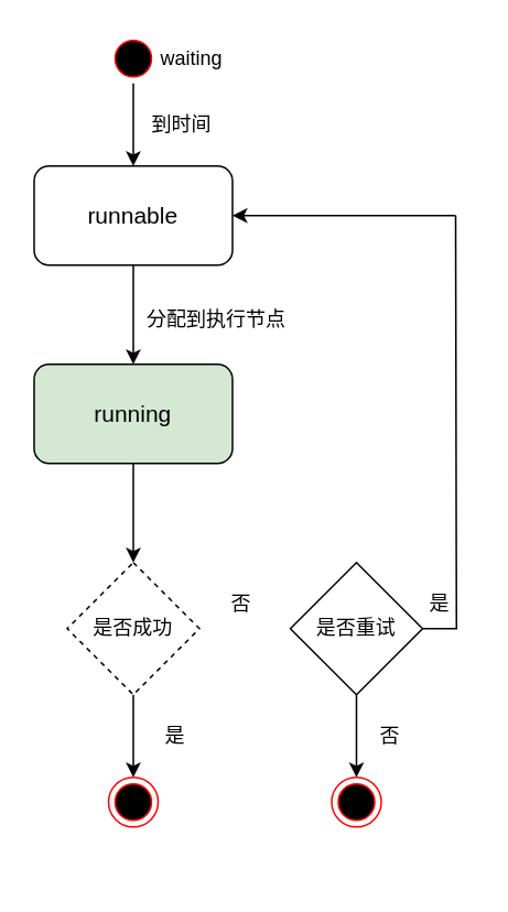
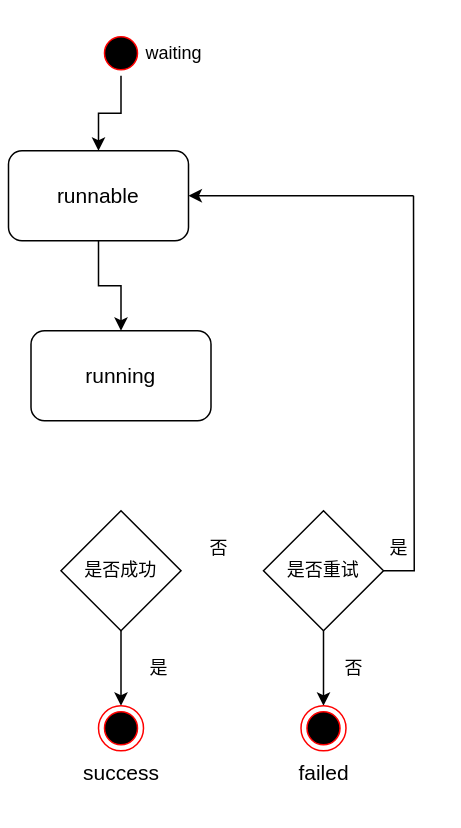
  <mxCell id="0" />
  <mxCell id="1" parent="0" />
  <mxCell id="2" style="edgeStyle=orthogonalEdgeStyle;rounded=0;orthogonalLoop=1;jettySize=auto;html=1;entryX=0.5;entryY=0;entryDx=0;entryDy=0;" parent="1" source="3" target="6" edge="1"><mxGeometry relative="1" as="geometry" /></mxCell>
  <mxCell id="3" value="" style="ellipse;html=1;shape=startState;fillColor=#000000;strokeColor=#ff0000;" parent="1" vertex="1"><mxGeometry x="65" y="20" width="30" height="30" as="geometry" /></mxCell>
  <mxCell id="4" style="edgeStyle=orthogonalEdgeStyle;rounded=0;orthogonalLoop=1;jettySize=auto;html=1;entryX=0.5;entryY=0;entryDx=0;entryDy=0;" parent="1" source="6" target="8" edge="1"><mxGeometry relative="1" as="geometry" /></mxCell>
  <mxCell id="5" style="edgeStyle=orthogonalEdgeStyle;rounded=0;orthogonalLoop=1;jettySize=auto;html=1;endArrow=none;endFill=0;startArrow=classic;startFill=1;" parent="1" source="6" edge="1"><mxGeometry relative="1" as="geometry"><mxPoint x="275" y="130" as="targetPoint" /></mxGeometry></mxCell>
- <mxCell id="6" value="&lt;font style=&quot;font-size: 14px;&quot;&gt;runnable&lt;/font&gt;" style="rounded=1;whiteSpace=wrap;html=1;" parent="1" vertex="1"><mxGeometry x="20" y="100" width="120" height="60" as="geometry" /></mxCell>
- <mxCell id="7" style="edgeStyle=orthogonalEdgeStyle;rounded=0;orthogonalLoop=1;jettySize=auto;html=1;entryX=0.5;entryY=0;entryDx=0;entryDy=0;" parent="1" source="8" target="13" edge="1"><mxGeometry relative="1" as="geometry" /></mxCell>
- <mxCell id="8" value="&lt;font style=&quot;font-size: 14px;&quot;&gt;running&lt;/font&gt;" style="rounded=1;whiteSpace=wrap;html=1;fillColor=#d5e8d4;" parent="1" vertex="1"><mxGeometry x="20" y="220" width="120" height="60" as="geometry" /></mxCell>
+ <mxCell id="6" value="&lt;font style=&quot;font-size: 14px;&quot;&gt;runnable&lt;/font&gt;" style="rounded=1;whiteSpace=wrap;html=1;" parent="1" vertex="1"><mxGeometry x="5" y="100" width="120" height="60" as="geometry" /></mxCell>
+ <mxCell id="8" value="&lt;font style=&quot;font-size: 14px;&quot;&gt;running&lt;/font&gt;" style="rounded=1;whiteSpace=wrap;html=1;" parent="1" vertex="1"><mxGeometry x="20" y="220" width="120" height="60" as="geometry" /></mxCell>
  <mxCell id="9" value="waiting" style="text;html=1;align=center;verticalAlign=middle;resizable=0;points=[];autosize=1;strokeColor=none;fillColor=none;" parent="1" vertex="1"><mxGeometry x="85" y="20" width="60" height="30" as="geometry" /></mxCell>
- <mxCell id="10" value="到时间" style="text;html=1;align=center;verticalAlign=middle;resizable=0;points=[];autosize=1;strokeColor=none;fillColor=none;" parent="1" vertex="1"><mxGeometry x="79" y="60" width="60" height="30" as="geometry" /></mxCell>
- <mxCell id="11" value="分配到执行节点" style="text;html=1;align=center;verticalAlign=middle;resizable=0;points=[];autosize=1;strokeColor=none;fillColor=none;" parent="1" vertex="1"><mxGeometry x="75" y="178" width="110" height="30" as="geometry" /></mxCell>
  <mxCell id="12" style="edgeStyle=orthogonalEdgeStyle;rounded=0;orthogonalLoop=1;jettySize=auto;html=1;entryX=0.5;entryY=0;entryDx=0;entryDy=0;" parent="1" source="13" target="14" edge="1"><mxGeometry relative="1" as="geometry" /></mxCell>
- <mxCell id="13" value="&lt;font style=&quot;font-size: 12px;&quot;&gt;是否成功&lt;/font&gt;" style="rhombus;whiteSpace=wrap;html=1;dashed=1;" parent="1" vertex="1"><mxGeometry x="40" y="340" width="80" height="80" as="geometry" /></mxCell>
+ <mxCell id="13" value="&lt;font style=&quot;font-size: 12px;&quot;&gt;是否成功&lt;/font&gt;" style="rhombus;whiteSpace=wrap;html=1;" parent="1" vertex="1"><mxGeometry x="40" y="340" width="80" height="80" as="geometry" /></mxCell>
  <mxCell id="14" value="" style="ellipse;html=1;shape=endState;fillColor=#000000;strokeColor=#ff0000;" parent="1" vertex="1"><mxGeometry x="65" y="470" width="30" height="30" as="geometry" /></mxCell>
  <mxCell id="15" style="edgeStyle=orthogonalEdgeStyle;rounded=0;orthogonalLoop=1;jettySize=auto;html=1;entryX=0.5;entryY=0;entryDx=0;entryDy=0;" parent="1" source="17" target="21" edge="1"><mxGeometry relative="1" as="geometry" /></mxCell>
  <mxCell id="16" style="edgeStyle=orthogonalEdgeStyle;rounded=0;orthogonalLoop=1;jettySize=auto;html=1;endArrow=none;endFill=0;" parent="1" source="17" edge="1"><mxGeometry relative="1" as="geometry"><mxPoint x="275" y="130" as="targetPoint" /></mxGeometry></mxCell>
  <mxCell id="17" value="&lt;font style=&quot;font-size: 12px;&quot;&gt;是否重试&lt;/font&gt;" style="rhombus;whiteSpace=wrap;html=1;" parent="1" vertex="1"><mxGeometry x="175" y="340" width="80" height="80" as="geometry" /></mxCell>
  <mxCell id="18" value="是" style="text;html=1;align=center;verticalAlign=middle;resizable=0;points=[];autosize=1;strokeColor=none;fillColor=none;" parent="1" vertex="1"><mxGeometry x="85" y="430" width="40" height="30" as="geometry" /></mxCell>
+ <mxCell id="19" value="&lt;font style=&quot;font-size: 14px;&quot;&gt;success&lt;/font&gt;" style="text;html=1;align=center;verticalAlign=middle;resizable=0;points=[];autosize=1;strokeColor=none;fillColor=none;" parent="1" vertex="1"><mxGeometry x="45" y="500" width="70" height="30" as="geometry" /></mxCell>
  <mxCell id="20" value="否" style="text;html=1;align=center;verticalAlign=middle;resizable=0;points=[];autosize=1;strokeColor=none;fillColor=none;" parent="1" vertex="1"><mxGeometry x="125" y="350" width="40" height="30" as="geometry" /></mxCell>
  <mxCell id="21" value="" style="ellipse;html=1;shape=endState;fillColor=#000000;strokeColor=#ff0000;" parent="1" vertex="1"><mxGeometry x="200" y="470" width="30" height="30" as="geometry" /></mxCell>
+ <mxCell id="22" value="&lt;font style=&quot;font-size: 14px;&quot;&gt;failed&lt;/font&gt;" style="text;html=1;align=center;verticalAlign=middle;resizable=0;points=[];autosize=1;strokeColor=none;fillColor=none;" parent="1" vertex="1"><mxGeometry x="185" y="500" width="60" height="30" as="geometry" /></mxCell>
  <mxCell id="23" value="否" style="text;html=1;align=center;verticalAlign=middle;resizable=0;points=[];autosize=1;strokeColor=none;fillColor=none;" parent="1" vertex="1"><mxGeometry x="215" y="430" width="40" height="30" as="geometry" /></mxCell>
  <mxCell id="24" value="是" style="text;html=1;align=center;verticalAlign=middle;resizable=0;points=[];autosize=1;strokeColor=none;fillColor=none;" parent="1" vertex="1"><mxGeometry x="245" y="350" width="40" height="30" as="geometry" /></mxCell>
